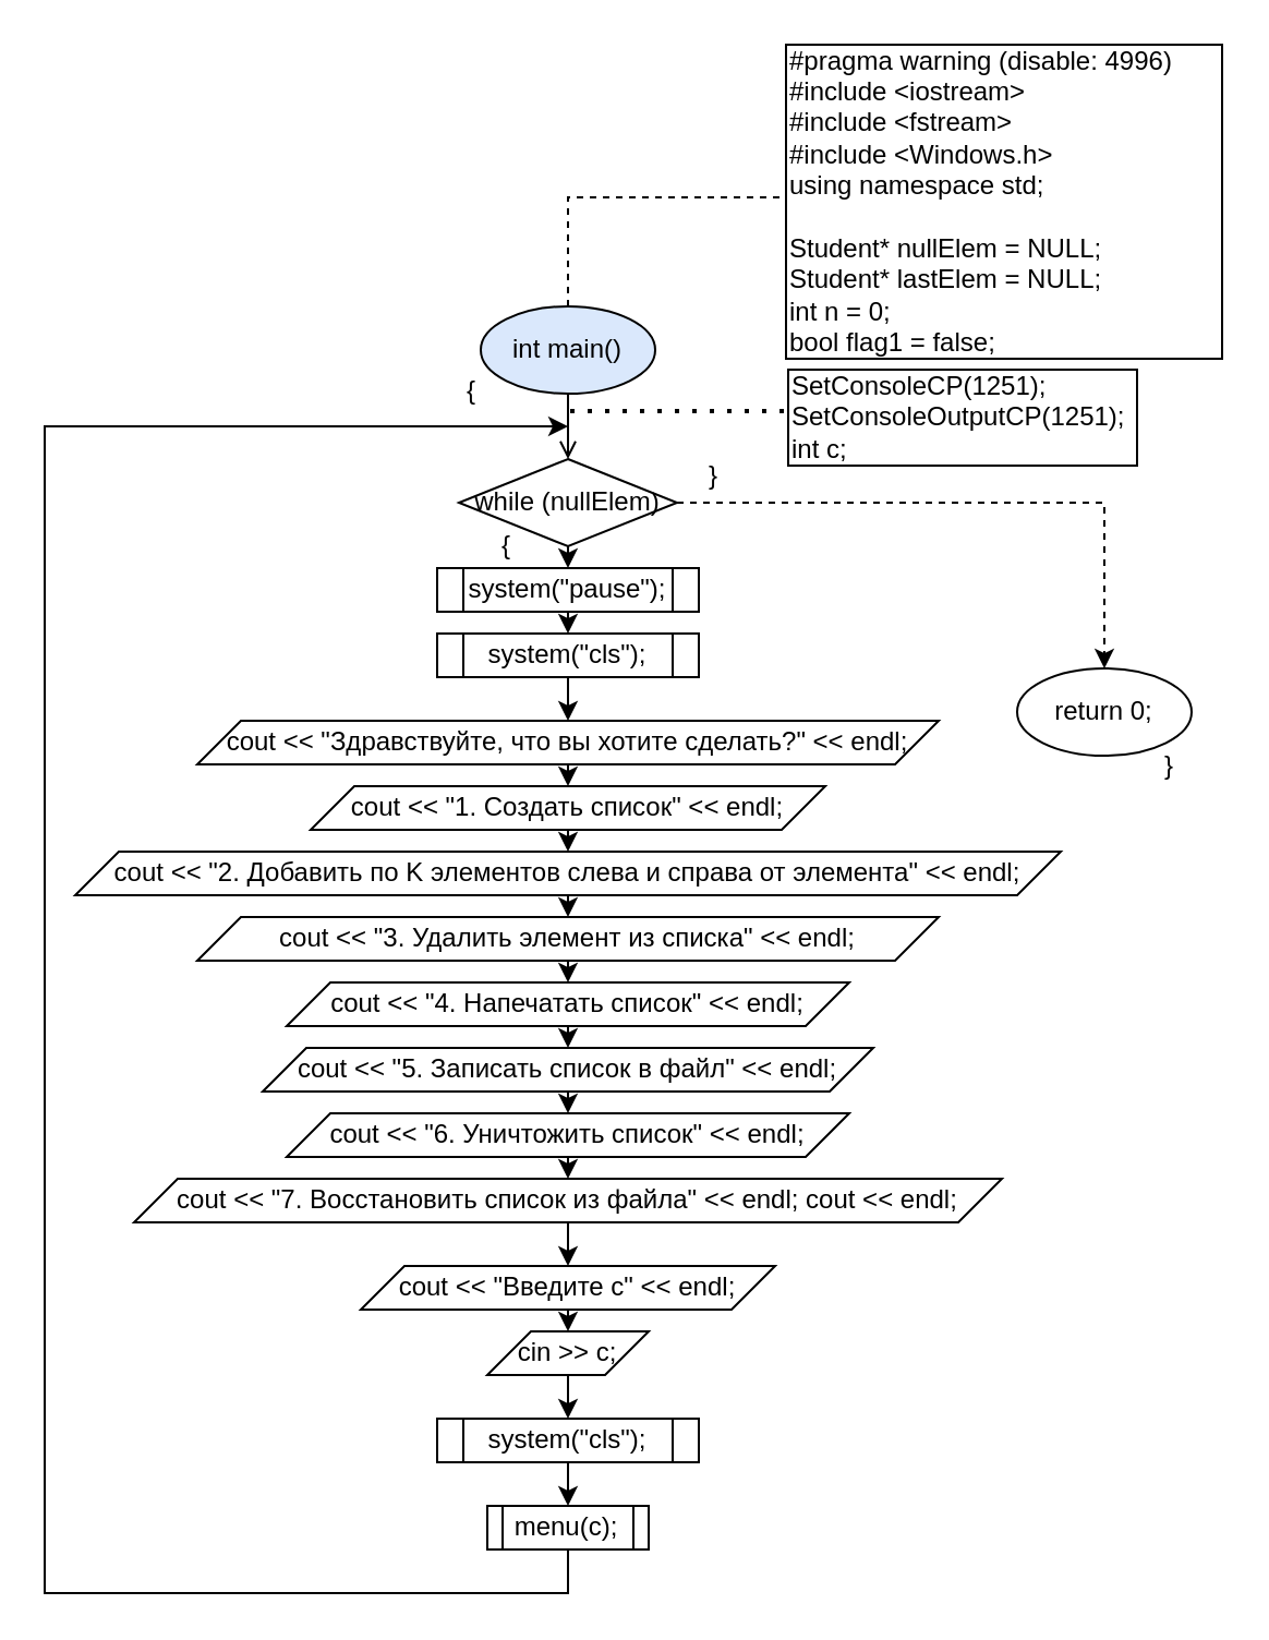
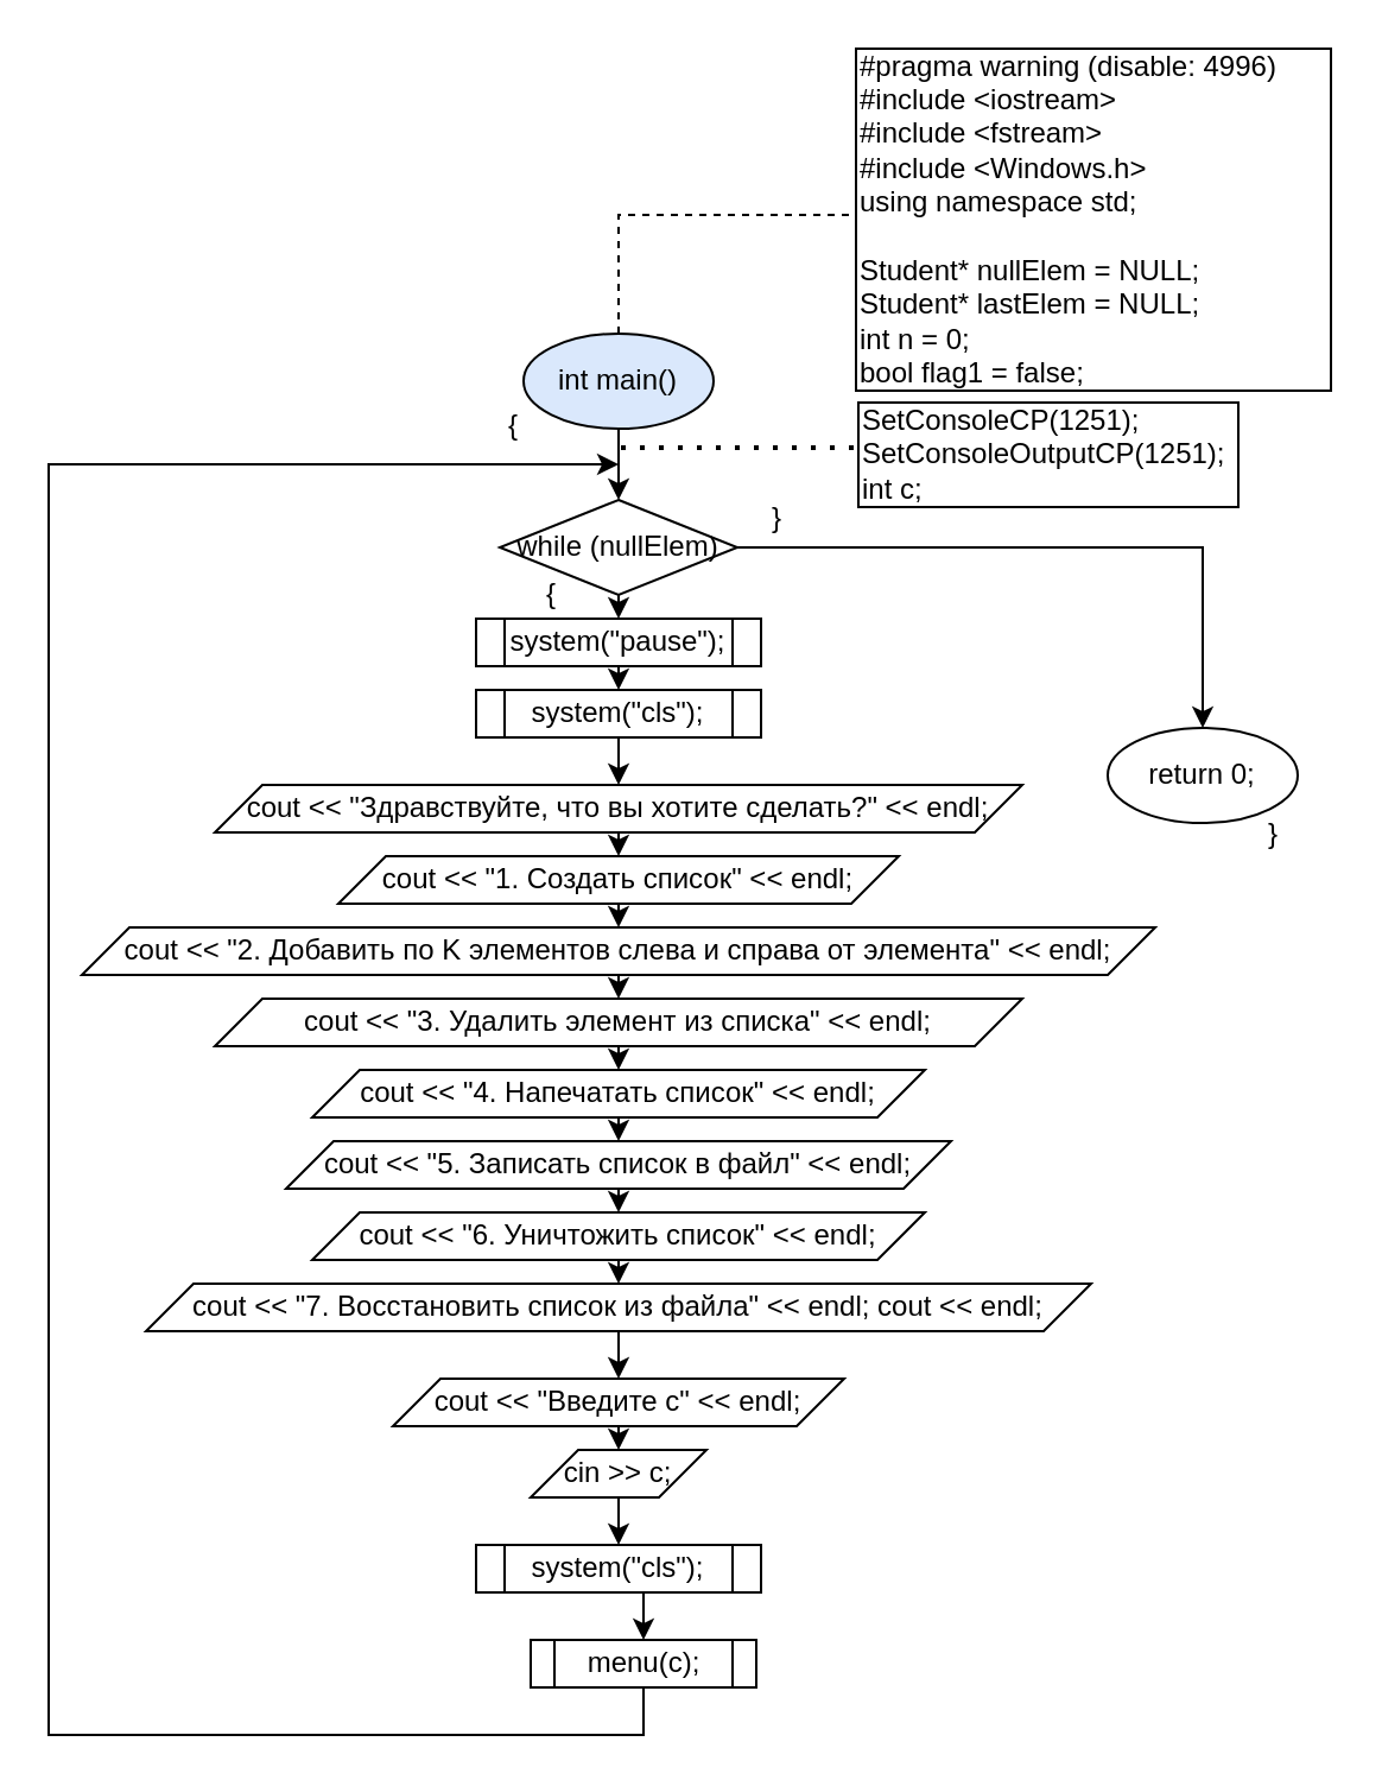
  <mxCell id="0" />
  <mxCell id="1" parent="0" />
  <mxCell id="2" style="edgeStyle=orthogonalEdgeStyle;rounded=0;orthogonalLoop=1;jettySize=auto;html=1;exitX=0.5;exitY=0;exitDx=0;exitDy=0;entryX=0;entryY=0.5;entryDx=0;entryDy=0;dashed=1;endArrow=none;endFill=0;" parent="1" source="4" target="5" edge="1"><mxGeometry relative="1" as="geometry"><Array as="points"><mxPoint x="260" y="90" /></Array></mxGeometry></mxCell>
- <mxCell id="3" style="edgeStyle=orthogonalEdgeStyle;rounded=0;orthogonalLoop=1;jettySize=auto;html=1;exitX=0.5;exitY=1;exitDx=0;exitDy=0;entryX=0.5;entryY=0;entryDx=0;entryDy=0;endArrow=open;endFill=1;" parent="1" source="4" target="8" edge="1"><mxGeometry relative="1" as="geometry" /></mxCell>
+ <mxCell id="3" style="edgeStyle=orthogonalEdgeStyle;rounded=0;orthogonalLoop=1;jettySize=auto;html=1;exitX=0.5;exitY=1;exitDx=0;exitDy=0;entryX=0.5;entryY=0;entryDx=0;entryDy=0;endArrow=classic;endFill=1;" parent="1" source="4" target="8" edge="1"><mxGeometry relative="1" as="geometry" /></mxCell>
  <mxCell id="4" value="int main()" style="ellipse;whiteSpace=wrap;html=1;fillColor=#dae8fc;" parent="1" vertex="1"><mxGeometry x="220" y="140" width="80" height="40" as="geometry" /></mxCell>
  <mxCell id="5" value="&lt;div&gt;#pragma warning (disable: 4996)&lt;/div&gt;&lt;div&gt;#include &amp;lt;iostream&amp;gt;&lt;/div&gt;&lt;div&gt;#include &amp;lt;fstream&amp;gt;&lt;/div&gt;&lt;div&gt;#include &amp;lt;Windows.h&amp;gt;&lt;/div&gt;&lt;div&gt;using namespace std;&lt;/div&gt;&lt;div&gt;&lt;br&gt;&lt;/div&gt;&lt;div&gt;&lt;div&gt;Student* nullElem = NULL;&lt;/div&gt;&lt;div&gt;&lt;div&gt;Student* lastElem = NULL;&lt;/div&gt;&lt;/div&gt;&lt;div&gt;int n = 0;&lt;/div&gt;&lt;div&gt;bool flag1 = false;&lt;/div&gt;&lt;/div&gt;" style="rounded=0;whiteSpace=wrap;html=1;align=left;" parent="1" vertex="1"><mxGeometry x="360" width="200" height="144" as="geometry" y="20" /></mxCell>
  <mxCell id="6" style="edgeStyle=orthogonalEdgeStyle;rounded=0;orthogonalLoop=1;jettySize=auto;html=1;exitX=0.5;exitY=1;exitDx=0;exitDy=0;entryX=0.5;entryY=0;entryDx=0;entryDy=0;endArrow=classic;endFill=1;" parent="1" source="8" target="12" edge="1"><mxGeometry relative="1" as="geometry" /></mxCell>
- <mxCell id="7" style="edgeStyle=orthogonalEdgeStyle;rounded=0;orthogonalLoop=1;jettySize=auto;html=1;exitX=1;exitY=0.5;exitDx=0;exitDy=0;entryX=0.5;entryY=0;entryDx=0;entryDy=0;endArrow=classic;endFill=1;dashed=1;" parent="1" source="8" target="42" edge="1"><mxGeometry relative="1" as="geometry" /></mxCell>
+ <mxCell id="7" style="edgeStyle=orthogonalEdgeStyle;rounded=0;orthogonalLoop=1;jettySize=auto;html=1;exitX=1;exitY=0.5;exitDx=0;exitDy=0;entryX=0.5;entryY=0;entryDx=0;entryDy=0;endArrow=classic;endFill=1;" parent="1" source="8" target="42" edge="1"><mxGeometry relative="1" as="geometry" /></mxCell>
  <mxCell id="8" value="while (nullElem)" style="rhombus;whiteSpace=wrap;html=1;" parent="1" vertex="1"><mxGeometry x="210" y="210" width="100" height="40" as="geometry" /></mxCell>
  <mxCell id="9" value="" style="endArrow=none;dashed=1;html=1;dashPattern=1 3;strokeWidth=2;rounded=0;" parent="1" edge="1"><mxGeometry width="50" height="50" relative="1" as="geometry"><mxPoint x="261" y="188" as="sourcePoint" /><mxPoint x="360" y="188" as="targetPoint" /></mxGeometry></mxCell>
  <mxCell id="10" value="&lt;div&gt;SetConsoleCP(1251);&lt;/div&gt;&lt;div&gt;&#09;SetConsoleOutputCP(1251);&lt;/div&gt;&lt;div&gt;int c;&lt;/div&gt;" style="rounded=0;whiteSpace=wrap;html=1;align=left;" parent="1" vertex="1"><mxGeometry x="361" y="169" width="160" height="44" as="geometry" /></mxCell>
  <mxCell id="11" style="edgeStyle=orthogonalEdgeStyle;rounded=0;orthogonalLoop=1;jettySize=auto;html=1;exitX=0.5;exitY=1;exitDx=0;exitDy=0;entryX=0.5;entryY=0;entryDx=0;entryDy=0;endArrow=classic;endFill=1;" parent="1" source="12" target="14" edge="1"><mxGeometry relative="1" as="geometry" /></mxCell>
  <mxCell id="12" value="&lt;div&gt;&#09;&#09;system(&quot;pause&quot;);&lt;/div&gt;" style="shape=process;whiteSpace=wrap;html=1;backgroundOutline=1;" parent="1" vertex="1"><mxGeometry x="200" y="260" width="120" height="20" as="geometry" /></mxCell>
  <mxCell id="13" style="edgeStyle=orthogonalEdgeStyle;rounded=0;orthogonalLoop=1;jettySize=auto;html=1;exitX=0.5;exitY=1;exitDx=0;exitDy=0;entryX=0.5;entryY=0;entryDx=0;entryDy=0;endArrow=classic;endFill=1;" parent="1" source="14" target="16" edge="1"><mxGeometry relative="1" as="geometry" /></mxCell>
  <mxCell id="14" value="&lt;div&gt;&#09;&#09;system(&quot;cls&quot;);&lt;/div&gt;" style="shape=process;whiteSpace=wrap;html=1;backgroundOutline=1;" parent="1" vertex="1"><mxGeometry x="200" y="290" width="120" height="20" as="geometry" /></mxCell>
  <mxCell id="15" style="edgeStyle=orthogonalEdgeStyle;rounded=0;orthogonalLoop=1;jettySize=auto;html=1;exitX=0.5;exitY=1;exitDx=0;exitDy=0;entryX=0.5;entryY=0;entryDx=0;entryDy=0;endArrow=classic;endFill=1;" parent="1" source="16" target="18" edge="1"><mxGeometry relative="1" as="geometry" /></mxCell>
  <mxCell id="16" value="&lt;div&gt;&#09;&#09;cout &amp;lt;&amp;lt; &quot;Здравствуйте, что вы хотите сделать?&quot; &amp;lt;&amp;lt; endl;&lt;/div&gt;" style="shape=parallelogram;perimeter=parallelogramPerimeter;whiteSpace=wrap;html=1;fixedSize=1;" parent="1" vertex="1"><mxGeometry x="90" y="330" width="340" height="20" as="geometry" /></mxCell>
  <mxCell id="17" style="edgeStyle=orthogonalEdgeStyle;rounded=0;orthogonalLoop=1;jettySize=auto;html=1;exitX=0.5;exitY=1;exitDx=0;exitDy=0;entryX=0.5;entryY=0;entryDx=0;entryDy=0;endArrow=classic;endFill=1;" parent="1" source="18" target="20" edge="1"><mxGeometry relative="1" as="geometry" /></mxCell>
  <mxCell id="18" value="&lt;div&gt;&#09;&#09;cout &amp;lt;&amp;lt; &quot;1. Создать список&quot; &amp;lt;&amp;lt; endl;&lt;/div&gt;" style="shape=parallelogram;perimeter=parallelogramPerimeter;whiteSpace=wrap;html=1;fixedSize=1;" parent="1" vertex="1"><mxGeometry x="142" y="360" width="236" height="20" as="geometry" /></mxCell>
  <mxCell id="19" style="edgeStyle=orthogonalEdgeStyle;rounded=0;orthogonalLoop=1;jettySize=auto;html=1;exitX=0.5;exitY=1;exitDx=0;exitDy=0;entryX=0.5;entryY=0;entryDx=0;entryDy=0;endArrow=classic;endFill=1;" parent="1" source="20" target="22" edge="1"><mxGeometry relative="1" as="geometry" /></mxCell>
  <mxCell id="20" value="&lt;div&gt;&#09;&#09;cout &amp;lt;&amp;lt; &quot;2. Добавить по K элементов слева и справа от элемента&quot; &amp;lt;&amp;lt; endl;&lt;/div&gt;" style="shape=parallelogram;perimeter=parallelogramPerimeter;whiteSpace=wrap;html=1;fixedSize=1;" parent="1" vertex="1"><mxGeometry x="34" y="390" width="452" height="20" as="geometry" /></mxCell>
  <mxCell id="21" style="edgeStyle=orthogonalEdgeStyle;rounded=0;orthogonalLoop=1;jettySize=auto;html=1;exitX=0.5;exitY=1;exitDx=0;exitDy=0;entryX=0.5;entryY=0;entryDx=0;entryDy=0;endArrow=classic;endFill=1;" parent="1" source="22" target="24" edge="1"><mxGeometry relative="1" as="geometry" /></mxCell>
  <mxCell id="22" value="&lt;div&gt;&#09;&#09;cout &amp;lt;&amp;lt; &quot;3. Удалить элемент из списка&quot; &amp;lt;&amp;lt; endl;&lt;/div&gt;" style="shape=parallelogram;perimeter=parallelogramPerimeter;whiteSpace=wrap;html=1;fixedSize=1;" parent="1" vertex="1"><mxGeometry x="90" y="420" width="340" height="20" as="geometry" /></mxCell>
  <mxCell id="23" style="edgeStyle=orthogonalEdgeStyle;rounded=0;orthogonalLoop=1;jettySize=auto;html=1;exitX=0.5;exitY=1;exitDx=0;exitDy=0;entryX=0.5;entryY=0;entryDx=0;entryDy=0;endArrow=classic;endFill=1;" parent="1" source="24" target="26" edge="1"><mxGeometry relative="1" as="geometry" /></mxCell>
  <mxCell id="24" value="&lt;div&gt;&#09;&#09;cout &amp;lt;&amp;lt; &quot;4. Напечатать список&quot; &amp;lt;&amp;lt; endl;&lt;/div&gt;" style="shape=parallelogram;perimeter=parallelogramPerimeter;whiteSpace=wrap;html=1;fixedSize=1;" parent="1" vertex="1"><mxGeometry x="131" y="450" width="258" height="20" as="geometry" /></mxCell>
  <mxCell id="25" style="edgeStyle=orthogonalEdgeStyle;rounded=0;orthogonalLoop=1;jettySize=auto;html=1;exitX=0.5;exitY=1;exitDx=0;exitDy=0;entryX=0.5;entryY=0;entryDx=0;entryDy=0;endArrow=classic;endFill=1;" parent="1" source="26" target="28" edge="1"><mxGeometry relative="1" as="geometry" /></mxCell>
  <mxCell id="26" value="&lt;div&gt;&#09;&#09;cout &amp;lt;&amp;lt; &quot;5. Записать список в файл&quot; &amp;lt;&amp;lt; endl;&lt;/div&gt;" style="shape=parallelogram;perimeter=parallelogramPerimeter;whiteSpace=wrap;html=1;fixedSize=1;" parent="1" vertex="1"><mxGeometry x="120" y="480" width="280" height="20" as="geometry" /></mxCell>
  <mxCell id="27" style="edgeStyle=orthogonalEdgeStyle;rounded=0;orthogonalLoop=1;jettySize=auto;html=1;exitX=0.5;exitY=1;exitDx=0;exitDy=0;entryX=0.5;entryY=0;entryDx=0;entryDy=0;endArrow=classic;endFill=1;" parent="1" source="28" target="30" edge="1"><mxGeometry relative="1" as="geometry" /></mxCell>
  <mxCell id="28" value="&lt;div&gt;&#09;&#09;cout &amp;lt;&amp;lt; &quot;6. Уничтожить список&quot; &amp;lt;&amp;lt; endl;&lt;/div&gt;" style="shape=parallelogram;perimeter=parallelogramPerimeter;whiteSpace=wrap;html=1;fixedSize=1;" parent="1" vertex="1"><mxGeometry x="131" y="510" width="258" height="20" as="geometry" /></mxCell>
  <mxCell id="29" style="edgeStyle=orthogonalEdgeStyle;rounded=0;orthogonalLoop=1;jettySize=auto;html=1;exitX=0.5;exitY=1;exitDx=0;exitDy=0;entryX=0.5;entryY=0;entryDx=0;entryDy=0;endArrow=classic;endFill=1;" parent="1" source="30" target="32" edge="1"><mxGeometry relative="1" as="geometry" /></mxCell>
  <mxCell id="30" value="&lt;div&gt;&#09;&#09;cout &amp;lt;&amp;lt; &quot;7. Восстановить список из файла&quot; &amp;lt;&amp;lt; endl; cout &amp;lt;&amp;lt; endl;&lt;/div&gt;" style="shape=parallelogram;perimeter=parallelogramPerimeter;whiteSpace=wrap;html=1;fixedSize=1;" parent="1" vertex="1"><mxGeometry x="61" y="540" width="398" height="20" as="geometry" /></mxCell>
  <mxCell id="31" style="edgeStyle=orthogonalEdgeStyle;rounded=0;orthogonalLoop=1;jettySize=auto;html=1;exitX=0.5;exitY=1;exitDx=0;exitDy=0;entryX=0.5;entryY=0;entryDx=0;entryDy=0;endArrow=classic;endFill=1;" parent="1" source="32" target="34" edge="1"><mxGeometry relative="1" as="geometry" /></mxCell>
  <mxCell id="32" value="&lt;div&gt;&#09;&#09;cout &amp;lt;&amp;lt; &quot;Введите c&quot; &amp;lt;&amp;lt; endl;&lt;/div&gt;" style="shape=parallelogram;perimeter=parallelogramPerimeter;whiteSpace=wrap;html=1;fixedSize=1;" parent="1" vertex="1"><mxGeometry x="165" y="580" width="190" height="20" as="geometry" /></mxCell>
  <mxCell id="33" style="edgeStyle=orthogonalEdgeStyle;rounded=0;orthogonalLoop=1;jettySize=auto;html=1;exitX=0.5;exitY=1;exitDx=0;exitDy=0;entryX=0.5;entryY=0;entryDx=0;entryDy=0;endArrow=classic;endFill=1;" parent="1" source="34" target="36" edge="1"><mxGeometry relative="1" as="geometry" /></mxCell>
  <mxCell id="34" value="&lt;div&gt;&#09;&#09;cin &amp;gt;&amp;gt; c;&lt;/div&gt;" style="shape=parallelogram;perimeter=parallelogramPerimeter;whiteSpace=wrap;html=1;fixedSize=1;" parent="1" vertex="1"><mxGeometry x="223" y="610" width="74" height="20" as="geometry" /></mxCell>
  <mxCell id="35" style="edgeStyle=orthogonalEdgeStyle;rounded=0;orthogonalLoop=1;jettySize=auto;html=1;exitX=0.5;exitY=1;exitDx=0;exitDy=0;entryX=0.5;entryY=0;entryDx=0;entryDy=0;endArrow=classic;endFill=1;" parent="1" source="36" target="38" edge="1"><mxGeometry relative="1" as="geometry" /></mxCell>
  <mxCell id="36" value="&lt;div&gt;&#09;&#09;system(&quot;cls&quot;);&lt;/div&gt;" style="shape=process;whiteSpace=wrap;html=1;backgroundOutline=1;" parent="1" vertex="1"><mxGeometry x="200" y="650" width="120" height="20" as="geometry" /></mxCell>
  <mxCell id="37" style="edgeStyle=orthogonalEdgeStyle;rounded=0;orthogonalLoop=1;jettySize=auto;html=1;exitX=0.5;exitY=1;exitDx=0;exitDy=0;endArrow=classic;endFill=1;" parent="1" source="38" edge="1"><mxGeometry relative="1" as="geometry"><mxPoint x="260" y="195" as="targetPoint" /><Array as="points"><mxPoint x="260" y="730" /><mxPoint x="20" y="730" /><mxPoint x="20" y="195" /><mxPoint x="260" y="195" /></Array></mxGeometry></mxCell>
- <mxCell id="38" value="&lt;div&gt;&#09;&#09;menu(c);&lt;/div&gt;" style="shape=process;whiteSpace=wrap;html=1;backgroundOutline=1;" parent="1" vertex="1"><mxGeometry x="223" y="690" width="74" height="20" as="geometry" /></mxCell>
+ <mxCell id="38" value="&lt;div&gt;&#09;&#09;menu(c);&lt;/div&gt;" style="shape=process;whiteSpace=wrap;html=1;backgroundOutline=1;" parent="1" vertex="1"><mxGeometry x="223" y="690" width="95" height="20" as="geometry" /></mxCell>
  <mxCell id="39" value="{" style="text;html=1;strokeColor=none;fillColor=none;align=center;verticalAlign=middle;whiteSpace=wrap;rounded=0;" parent="1" vertex="1"><mxGeometry x="207" y="171" width="18" height="16" as="geometry" /></mxCell>
  <mxCell id="40" value="}" style="text;html=1;strokeColor=none;fillColor=none;align=center;verticalAlign=middle;whiteSpace=wrap;rounded=0;" parent="1" vertex="1"><mxGeometry x="318" y="210" width="18" height="16" as="geometry" /></mxCell>
  <mxCell id="41" value="{" style="text;html=1;strokeColor=none;fillColor=none;align=center;verticalAlign=middle;whiteSpace=wrap;rounded=0;" parent="1" vertex="1"><mxGeometry x="223" y="242" width="18" height="16" as="geometry" /></mxCell>
  <mxCell id="42" value="return 0;" style="ellipse;whiteSpace=wrap;html=1;" parent="1" vertex="1"><mxGeometry x="466" y="306" width="80" height="40" as="geometry" /></mxCell>
  <mxCell id="43" value="}" style="text;html=1;strokeColor=none;fillColor=none;align=center;verticalAlign=middle;whiteSpace=wrap;rounded=0;" parent="1" vertex="1"><mxGeometry x="527" y="343" width="18" height="16" as="geometry" /></mxCell>
